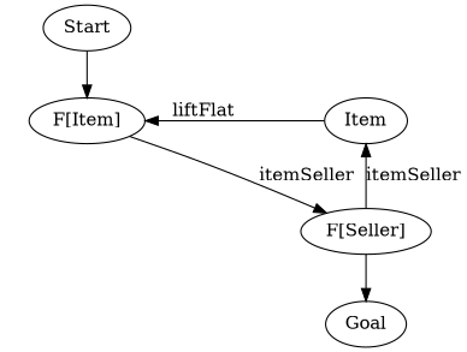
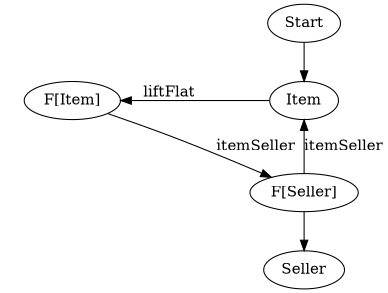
  digraph {
    n1 [group=upper label="F[Item]"]
    Item [group=lower]
    n3 [group=upper label="F[F[Seller]]" style=invis]
    n4 [group=lower label="F[Seller]"]
-   Goal
+   Goal [label=Seller]
    Start
    subgraph sub_1 {
      rank=same
      n1
      Item
    }
    subgraph sub_2 {
      rank=same
      n3
      n4
    }
    n1 -> Item [dir=back xlabel=liftFlat]
    n1 -> n3 [label="itemSeller.lift" style=invis]
    n1 -> n4 [label=itemSeller]
    n3 -> n4 [dir=back style=invis xlabel=lift]
    n3 -> n4 [style=invis xlabel=flatten]
    n4 -> Item [label=itemSeller]
    n4 -> Goal
-   Start -> n1
+   Start -> Item
  }
